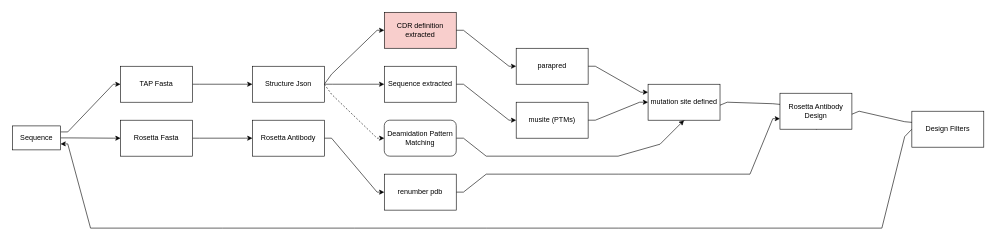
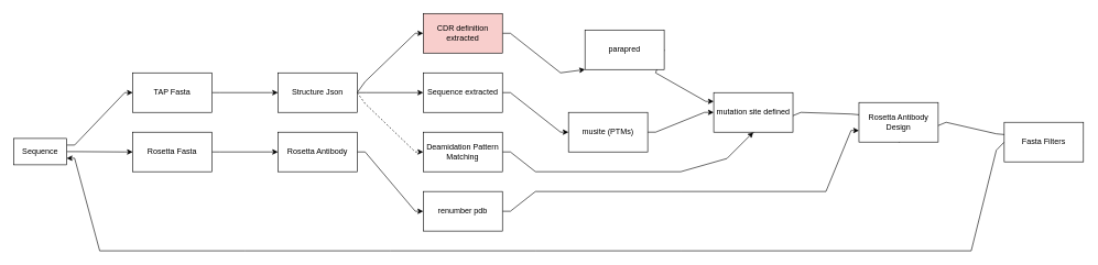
  <mxCell id="0" />
  <mxCell id="1" parent="0" />
  <mxCell id="2" value="" style="edgeStyle=orthogonalEdgeStyle;rounded=0;orthogonalLoop=1;jettySize=auto;html=1;noEdgeStyle=1;orthogonal=1;" parent="1" source="4" target="8" edge="1"><mxGeometry relative="1" as="geometry"><Array as="points"><mxPoint x="112" y="219.531" /><mxPoint x="188" y="140" /></Array></mxGeometry></mxCell>
  <mxCell id="3" style="edgeStyle=orthogonalEdgeStyle;rounded=0;orthogonalLoop=1;jettySize=auto;html=1;exitX=1;exitY=0.5;exitDx=0;exitDy=0;entryX=0;entryY=0.5;entryDx=0;entryDy=0;noEdgeStyle=1;orthogonal=1;" parent="1" source="4" target="6" edge="1"><mxGeometry relative="1" as="geometry"><Array as="points"><mxPoint x="114" y="229.531" /><mxPoint x="188" y="230" /></Array></mxGeometry></mxCell>
  <mxCell id="4" value="Sequence" style="rounded=0;whiteSpace=wrap;html=1;" parent="1" vertex="1"><mxGeometry x="20" y="209.531" width="80" height="40" as="geometry" /></mxCell>
  <mxCell id="5" style="edgeStyle=orthogonalEdgeStyle;rounded=0;orthogonalLoop=1;jettySize=auto;html=1;exitX=1;exitY=0.5;exitDx=0;exitDy=0;entryX=0;entryY=0.5;entryDx=0;entryDy=0;noEdgeStyle=1;orthogonal=1;" parent="1" source="6" target="14" edge="1"><mxGeometry relative="1" as="geometry"><Array as="points"><mxPoint x="332" y="230" /><mxPoint x="408" y="230" /></Array></mxGeometry></mxCell>
  <mxCell id="6" value="Rosetta Fasta" style="rounded=0;whiteSpace=wrap;html=1;" parent="1" vertex="1"><mxGeometry x="200" y="200" width="120" height="60" as="geometry" /></mxCell>
  <mxCell id="7" style="edgeStyle=orthogonalEdgeStyle;rounded=0;orthogonalLoop=1;jettySize=auto;html=1;exitX=1;exitY=0.5;exitDx=0;exitDy=0;entryX=0;entryY=0.5;entryDx=0;entryDy=0;noEdgeStyle=1;orthogonal=1;" parent="1" source="8" target="12" edge="1"><mxGeometry relative="1" as="geometry"><Array as="points"><mxPoint x="332" y="140" /><mxPoint x="408" y="140" /></Array></mxGeometry></mxCell>
  <mxCell id="8" value="TAP Fasta" style="rounded=0;whiteSpace=wrap;html=1;" parent="1" vertex="1"><mxGeometry x="200" y="110" width="120" height="60" as="geometry" /></mxCell>
  <mxCell id="9" style="edgeStyle=orthogonalEdgeStyle;rounded=0;orthogonalLoop=1;jettySize=auto;html=1;exitX=1;exitY=0.5;exitDx=0;exitDy=0;entryX=0;entryY=0.5;entryDx=0;entryDy=0;noEdgeStyle=1;orthogonal=1;" parent="1" source="12" target="18" edge="1"><mxGeometry relative="1" as="geometry"><Array as="points"><mxPoint x="552" y="123.333" /><mxPoint x="628" y="50" /></Array></mxGeometry></mxCell>
  <mxCell id="10" style="edgeStyle=orthogonalEdgeStyle;rounded=0;orthogonalLoop=1;jettySize=auto;html=1;exitX=1;exitY=0.5;exitDx=0;exitDy=0;entryX=0;entryY=0.5;entryDx=0;entryDy=0;noEdgeStyle=1;orthogonal=1;" parent="1" source="12" target="20" edge="1"><mxGeometry relative="1" as="geometry"><Array as="points"><mxPoint x="554" y="140" /><mxPoint x="628" y="140" /></Array></mxGeometry></mxCell>
  <mxCell id="11" style="edgeStyle=orthogonalEdgeStyle;rounded=0;orthogonalLoop=1;jettySize=auto;html=1;exitX=1;exitY=0.5;exitDx=0;exitDy=0;entryX=0;entryY=0.5;entryDx=0;entryDy=0;noEdgeStyle=1;orthogonal=1;dashed=1;" parent="1" source="12" target="32" edge="1"><mxGeometry relative="1" as="geometry"><Array as="points"><mxPoint x="552" y="156.667" /><mxPoint x="628" y="230" /></Array></mxGeometry></mxCell>
  <mxCell id="12" value="Structure Json" style="rounded=0;whiteSpace=wrap;html=1;" parent="1" vertex="1"><mxGeometry x="420" y="110" width="120" height="60" as="geometry" /></mxCell>
  <mxCell id="13" style="edgeStyle=orthogonalEdgeStyle;rounded=0;orthogonalLoop=1;jettySize=auto;html=1;exitX=1;exitY=0.5;exitDx=0;exitDy=0;entryX=0;entryY=0.5;entryDx=0;entryDy=0;noEdgeStyle=1;orthogonal=1;" parent="1" source="14" target="16" edge="1"><mxGeometry relative="1" as="geometry"><Array as="points"><mxPoint x="552" y="230" /><mxPoint x="628" y="320" /></Array></mxGeometry></mxCell>
  <mxCell id="14" value="Rosetta Antibody" style="rounded=0;whiteSpace=wrap;html=1;" parent="1" vertex="1"><mxGeometry x="420" y="200" width="120" height="60" as="geometry" /></mxCell>
  <mxCell id="15" style="edgeStyle=orthogonalEdgeStyle;rounded=0;orthogonalLoop=1;jettySize=auto;html=1;exitX=1;exitY=0.5;exitDx=0;exitDy=0;noEdgeStyle=1;orthogonal=1;" parent="1" source="16" target="28" edge="1"><mxGeometry relative="1" as="geometry"><Array as="points"><mxPoint x="772" y="320" /><mxPoint x="810" y="290" /><mxPoint x="1030" y="290" /><mxPoint x="1030" y="290" /><mxPoint x="1250" y="290" /><mxPoint x="1288" y="197.5" /></Array></mxGeometry></mxCell>
  <mxCell id="16" value="renumber pdb" style="rounded=0;whiteSpace=wrap;html=1;" parent="1" vertex="1"><mxGeometry x="640" y="290" width="120" height="60" as="geometry" /></mxCell>
  <mxCell id="17" style="edgeStyle=orthogonalEdgeStyle;rounded=0;orthogonalLoop=1;jettySize=auto;html=1;exitX=1;exitY=0.5;exitDx=0;exitDy=0;noEdgeStyle=1;orthogonal=1;" parent="1" source="18" target="22" edge="1"><mxGeometry relative="1" as="geometry"><Array as="points"><mxPoint x="772" y="50" /><mxPoint x="848" y="110" /></Array></mxGeometry></mxCell>
  <mxCell id="18" value="CDR definition extracted" style="rounded=0;whiteSpace=wrap;html=1;fillColor=#f8cecc;" parent="1" vertex="1"><mxGeometry x="640" width="120" height="60" as="geometry" y="20" /></mxCell>
  <mxCell id="19" style="edgeStyle=orthogonalEdgeStyle;rounded=0;orthogonalLoop=1;jettySize=auto;html=1;exitX=1;exitY=0.5;exitDx=0;exitDy=0;entryX=0;entryY=0.5;entryDx=0;entryDy=0;noEdgeStyle=1;orthogonal=1;" parent="1" source="20" target="24" edge="1"><mxGeometry relative="1" as="geometry"><Array as="points"><mxPoint x="772" y="140" /><mxPoint x="848" y="200" /></Array></mxGeometry></mxCell>
  <mxCell id="20" value="Sequence extracted" style="rounded=0;whiteSpace=wrap;html=1;" parent="1" vertex="1"><mxGeometry x="640" y="110" width="120" height="60" as="geometry" /></mxCell>
  <mxCell id="21" style="edgeStyle=orthogonalEdgeStyle;rounded=0;orthogonalLoop=1;jettySize=auto;html=1;exitX=1;exitY=0.5;exitDx=0;exitDy=0;noEdgeStyle=1;orthogonal=1;" parent="1" source="22" target="26" edge="1"><mxGeometry relative="1" as="geometry"><Array as="points"><mxPoint x="992" y="110" /><mxPoint x="1068" y="153.333" /></Array></mxGeometry></mxCell>
- <mxCell id="22" value="parapred" style="rounded=0;whiteSpace=wrap;html=1;" parent="1" vertex="1"><mxGeometry x="860" y="80" width="120" height="60" as="geometry" /></mxCell>
+ <mxCell id="22" value="parapred" style="rounded=0;whiteSpace=wrap;html=1;" parent="1" vertex="1"><mxGeometry x="885" y="45" width="120" height="60" as="geometry" /></mxCell>
  <mxCell id="23" style="edgeStyle=orthogonalEdgeStyle;rounded=0;orthogonalLoop=1;jettySize=auto;html=1;exitX=1;exitY=0.5;exitDx=0;exitDy=0;noEdgeStyle=1;orthogonal=1;" parent="1" source="24" target="26" edge="1"><mxGeometry relative="1" as="geometry"><Array as="points"><mxPoint x="992" y="200" /><mxPoint x="1066" y="170" /></Array></mxGeometry></mxCell>
  <mxCell id="24" value="musite (PTMs)" style="rounded=0;whiteSpace=wrap;html=1;" parent="1" vertex="1"><mxGeometry x="860" y="170" width="120" height="60" as="geometry" /></mxCell>
  <mxCell id="25" style="edgeStyle=orthogonalEdgeStyle;rounded=0;orthogonalLoop=1;jettySize=auto;html=1;exitX=0.5;exitY=1;exitDx=0;exitDy=0;entryX=1;entryY=0.5;entryDx=0;entryDy=0;noEdgeStyle=1;orthogonal=1;" parent="1" source="26" target="28" edge="1"><mxGeometry relative="1" as="geometry"><Array as="points"><mxPoint x="1212" y="170" /><mxPoint x="1288" y="172.5" /></Array></mxGeometry></mxCell>
  <mxCell id="26" value="mutation site defined" style="rounded=0;whiteSpace=wrap;html=1;" parent="1" vertex="1"><mxGeometry x="1080" y="140" width="120" height="60" as="geometry" /></mxCell>
  <mxCell id="27" style="edgeStyle=orthogonalEdgeStyle;rounded=0;orthogonalLoop=1;jettySize=auto;html=1;exitX=0.5;exitY=1;exitDx=0;exitDy=0;entryX=1;entryY=0.5;entryDx=0;entryDy=0;noEdgeStyle=1;orthogonal=1;" parent="1" source="28" target="30" edge="1"><mxGeometry relative="1" as="geometry"><Array as="points"><mxPoint x="1432" y="185" /><mxPoint x="1508" y="202.5" /></Array></mxGeometry></mxCell>
  <mxCell id="28" value="Rosetta Antibody Design" style="rounded=0;whiteSpace=wrap;html=1;" parent="1" vertex="1"><mxGeometry x="1300" y="155" width="120" height="60" as="geometry" /></mxCell>
  <mxCell id="29" style="edgeStyle=orthogonalEdgeStyle;rounded=0;orthogonalLoop=1;jettySize=auto;html=1;exitX=0;exitY=0.5;exitDx=0;exitDy=0;noEdgeStyle=1;orthogonal=1;" parent="1" source="30" target="4" edge="1"><mxGeometry relative="1" as="geometry"><Array as="points"><mxPoint x="1508" y="227.5" /><mxPoint x="1470" y="380" /><mxPoint x="1250" y="380" /><mxPoint x="1250" y="380" /><mxPoint x="1030" y="380" /><mxPoint x="1030" y="380" /><mxPoint x="810" y="380" /><mxPoint x="810" y="380" /><mxPoint x="590" y="380" /><mxPoint x="590" y="380" /><mxPoint x="370" y="380" /><mxPoint x="370" y="380" /><mxPoint x="150" y="380" /><mxPoint x="112" y="239.531" /></Array></mxGeometry></mxCell>
- <mxCell id="30" value="Design Filters" style="rounded=0;whiteSpace=wrap;html=1;" parent="1" vertex="1"><mxGeometry x="1520" y="185" width="120" height="60" as="geometry" /></mxCell>
+ <mxCell id="30" value="Fasta Filters" style="rounded=0;whiteSpace=wrap;html=1;" parent="1" vertex="1"><mxGeometry x="1520" y="185" width="120" height="60" as="geometry" /></mxCell>
  <mxCell id="31" style="edgeStyle=orthogonalEdgeStyle;rounded=0;orthogonalLoop=1;jettySize=auto;html=1;exitX=1;exitY=0.5;exitDx=0;exitDy=0;entryX=0.5;entryY=1;entryDx=0;entryDy=0;noEdgeStyle=1;orthogonal=1;" parent="1" source="32" target="26" edge="1"><mxGeometry relative="1" as="geometry"><Array as="points"><mxPoint x="772" y="230" /><mxPoint x="810" y="260" /><mxPoint x="1030" y="260" /><mxPoint x="1100" y="240" /></Array></mxGeometry></mxCell>
- <mxCell id="32" value="Deamidation Pattern Matching" style="whiteSpace=wrap;html=1;rounded=1;" parent="1" vertex="1"><mxGeometry x="640" y="200" width="120" height="60" as="geometry" /></mxCell>
+ <mxCell id="32" value="Deamidation Pattern Matching" style="rounded=0;whiteSpace=wrap;html=1;" parent="1" vertex="1"><mxGeometry x="640" y="200" width="120" height="60" as="geometry" /></mxCell>
